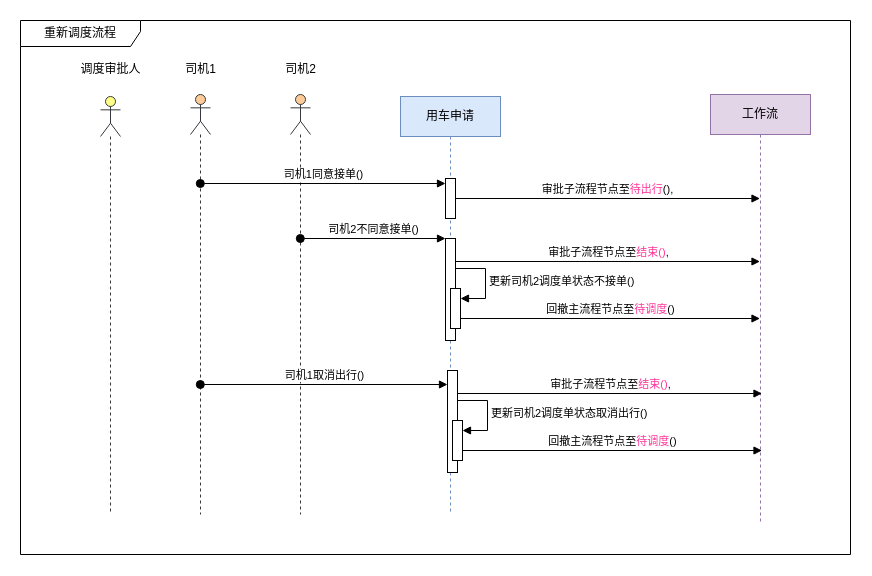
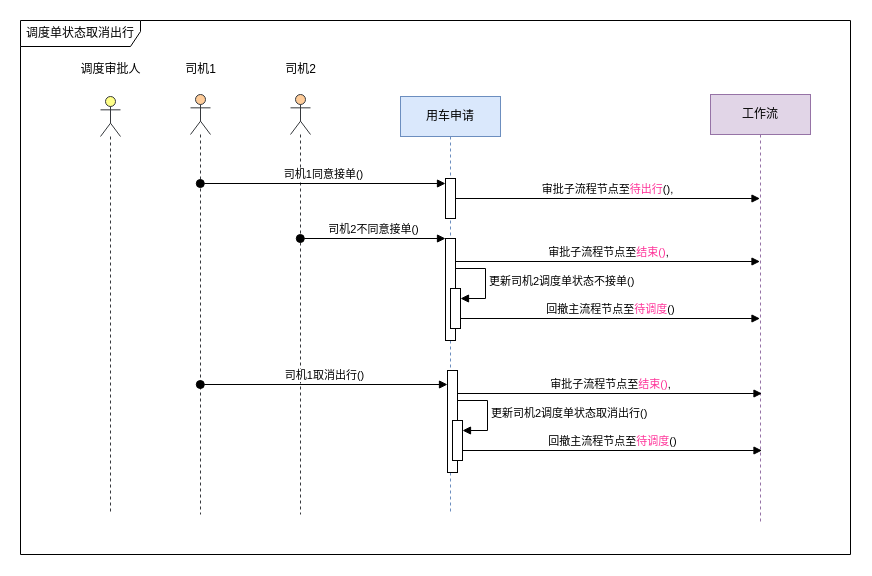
  <mxCell id="0" />
  <mxCell id="1" parent="0" />
  <mxCell id="2" value="" style="shape=umlLifeline;perimeter=lifelinePerimeter;whiteSpace=wrap;html=1;container=1;dropTarget=0;collapsible=0;recursiveResize=0;outlineConnect=0;portConstraint=eastwest;newEdgeStyle={&quot;curved&quot;:0,&quot;rounded&quot;:0};participant=umlActor;fillColor=#ffff88;strokeColor=#36393d;" vertex="1" parent="1"><mxGeometry x="100" y="96" width="20" height="418" as="geometry" /></mxCell>
  <mxCell id="3" value="调度审批人" style="text;html=1;align=center;verticalAlign=middle;resizable=0;points=[];autosize=1;strokeColor=none;fillColor=none;" vertex="1" parent="1"><mxGeometry x="70" y="54" width="80" height="30" as="geometry" /></mxCell>
  <mxCell id="4" value="" style="shape=umlLifeline;perimeter=lifelinePerimeter;whiteSpace=wrap;html=1;container=1;dropTarget=0;collapsible=0;recursiveResize=0;outlineConnect=0;portConstraint=eastwest;newEdgeStyle={&quot;curved&quot;:0,&quot;rounded&quot;:0};participant=umlActor;fillColor=#ffcc99;strokeColor=#36393d;" vertex="1" parent="1"><mxGeometry x="190" y="94" width="20" height="420" as="geometry" /></mxCell>
  <mxCell id="5" value="司机1" style="text;html=1;align=center;verticalAlign=middle;resizable=0;points=[];autosize=1;strokeColor=none;fillColor=none;" vertex="1" parent="1"><mxGeometry x="175" y="54" width="50" height="30" as="geometry" /></mxCell>
  <mxCell id="6" value="用车申请" style="shape=umlLifeline;perimeter=lifelinePerimeter;whiteSpace=wrap;html=1;container=1;dropTarget=0;collapsible=0;recursiveResize=0;outlineConnect=0;portConstraint=eastwest;newEdgeStyle={&quot;curved&quot;:0,&quot;rounded&quot;:0};fillColor=#dae8fc;strokeColor=#6c8ebf;" vertex="1" parent="1"><mxGeometry x="400" y="96" width="100" height="418" as="geometry" /></mxCell>
  <mxCell id="7" value="" style="html=1;points=[[0,0,0,0,5],[0,1,0,0,-5],[1,0,0,0,5],[1,1,0,0,-5]];perimeter=orthogonalPerimeter;outlineConnect=0;targetShapes=umlLifeline;portConstraint=eastwest;newEdgeStyle={&quot;curved&quot;:0,&quot;rounded&quot;:0};" vertex="1" parent="6"><mxGeometry x="45" y="82" width="10" height="40" as="geometry" /></mxCell>
  <mxCell id="8" value="" style="html=1;points=[[0,0,0,0,5],[0,1,0,0,-5],[1,0,0,0,5],[1,1,0,0,-5]];perimeter=orthogonalPerimeter;outlineConnect=0;targetShapes=umlLifeline;portConstraint=eastwest;newEdgeStyle={&quot;curved&quot;:0,&quot;rounded&quot;:0};" vertex="1" parent="6"><mxGeometry x="45" y="142" width="10" height="102" as="geometry" /></mxCell>
  <mxCell id="9" value="" style="html=1;points=[[0,0,0,0,5],[0,1,0,0,-5],[1,0,0,0,5],[1,1,0,0,-5]];perimeter=orthogonalPerimeter;outlineConnect=0;targetShapes=umlLifeline;portConstraint=eastwest;newEdgeStyle={&quot;curved&quot;:0,&quot;rounded&quot;:0};" vertex="1" parent="6"><mxGeometry x="50" y="192" width="10" height="40" as="geometry" /></mxCell>
  <mxCell id="10" value="更新司机2调度单状态不接单()" style="html=1;align=left;spacingLeft=2;endArrow=block;rounded=0;edgeStyle=orthogonalEdgeStyle;curved=0;rounded=0;" edge="1" target="9" parent="6"><mxGeometry relative="1" as="geometry"><mxPoint x="55" y="172" as="sourcePoint" /><Array as="points"><mxPoint x="85" y="202" /></Array></mxGeometry></mxCell>
  <mxCell id="11" value="" style="shape=umlLifeline;perimeter=lifelinePerimeter;whiteSpace=wrap;html=1;container=1;dropTarget=0;collapsible=0;recursiveResize=0;outlineConnect=0;portConstraint=eastwest;newEdgeStyle={&quot;curved&quot;:0,&quot;rounded&quot;:0};participant=umlActor;fillColor=#ffcc99;strokeColor=#36393d;" vertex="1" parent="1"><mxGeometry x="290" y="94" width="20" height="420" as="geometry" /></mxCell>
  <mxCell id="12" value="司机2" style="text;html=1;align=center;verticalAlign=middle;resizable=0;points=[];autosize=1;strokeColor=none;fillColor=none;" vertex="1" parent="1"><mxGeometry x="275" y="54" width="50" height="30" as="geometry" /></mxCell>
  <mxCell id="13" value="工作流" style="shape=umlLifeline;perimeter=lifelinePerimeter;whiteSpace=wrap;html=1;container=1;dropTarget=0;collapsible=0;recursiveResize=0;outlineConnect=0;portConstraint=eastwest;newEdgeStyle={&quot;curved&quot;:0,&quot;rounded&quot;:0};fillColor=#e1d5e7;strokeColor=#9673a6;" vertex="1" parent="1"><mxGeometry x="710" y="94" width="100" height="430" as="geometry" /></mxCell>
  <mxCell id="14" value="司机1同意接单()" style="html=1;verticalAlign=bottom;startArrow=oval;endArrow=block;startSize=8;curved=0;rounded=0;entryX=0;entryY=0;entryDx=0;entryDy=5;" edge="1" target="7" parent="1"><mxGeometry relative="1" as="geometry"><mxPoint x="199.81" y="183" as="sourcePoint" /></mxGeometry></mxCell>
  <mxCell id="15" value="审批子流程节点至&lt;font color=&quot;#ff3399&quot;&gt;待出行&lt;/font&gt;()," style="html=1;verticalAlign=bottom;endArrow=block;curved=0;rounded=0;" edge="1" parent="1" source="7"><mxGeometry width="80" relative="1" as="geometry"><mxPoint x="615" y="271" as="sourcePoint" /><mxPoint x="759.5" y="198" as="targetPoint" /></mxGeometry></mxCell>
  <mxCell id="16" value="司机2不同意接单()" style="html=1;verticalAlign=bottom;startArrow=oval;endArrow=block;startSize=8;curved=0;rounded=0;" edge="1" parent="1" target="8"><mxGeometry relative="1" as="geometry"><mxPoint x="299.81" y="238" as="sourcePoint" /><mxPoint x="605" y="323" as="targetPoint" /></mxGeometry></mxCell>
  <mxCell id="17" value="审批子流程节点至&lt;font color=&quot;#ff3399&quot;&gt;结束()&lt;/font&gt;," style="html=1;verticalAlign=bottom;endArrow=block;curved=0;rounded=0;" edge="1" parent="1"><mxGeometry x="0.002" width="80" relative="1" as="geometry"><mxPoint x="455" y="261" as="sourcePoint" /><mxPoint x="759.5" y="261" as="targetPoint" /><mxPoint as="offset" /></mxGeometry></mxCell>
  <mxCell id="18" value="回撤主流程节点至&lt;font color=&quot;#ff3399&quot;&gt;待调度&lt;/font&gt;()" style="html=1;verticalAlign=bottom;endArrow=block;curved=0;rounded=0;" edge="1" parent="1"><mxGeometry width="80" relative="1" as="geometry"><mxPoint x="460" y="318" as="sourcePoint" /><mxPoint x="759.5" y="318" as="targetPoint" /></mxGeometry></mxCell>
  <mxCell id="19" value="" style="html=1;points=[[0,0,0,0,5],[0,1,0,0,-5],[1,0,0,0,5],[1,1,0,0,-5]];perimeter=orthogonalPerimeter;outlineConnect=0;targetShapes=umlLifeline;portConstraint=eastwest;newEdgeStyle={&quot;curved&quot;:0,&quot;rounded&quot;:0};" vertex="1" parent="1"><mxGeometry x="447" y="370" width="10" height="102" as="geometry" /></mxCell>
  <mxCell id="20" value="" style="html=1;points=[[0,0,0,0,5],[0,1,0,0,-5],[1,0,0,0,5],[1,1,0,0,-5]];perimeter=orthogonalPerimeter;outlineConnect=0;targetShapes=umlLifeline;portConstraint=eastwest;newEdgeStyle={&quot;curved&quot;:0,&quot;rounded&quot;:0};" vertex="1" parent="1"><mxGeometry x="452" y="420" width="10" height="40" as="geometry" /></mxCell>
  <mxCell id="21" value="更新司机2调度单状态取消出行()" style="html=1;align=left;spacingLeft=2;endArrow=block;rounded=0;edgeStyle=orthogonalEdgeStyle;curved=0;rounded=0;" edge="1" parent="1" target="20"><mxGeometry relative="1" as="geometry"><mxPoint x="457" y="400" as="sourcePoint" /><Array as="points"><mxPoint x="487" y="430" /></Array></mxGeometry></mxCell>
  <mxCell id="22" value="司机1取消出行()" style="html=1;verticalAlign=bottom;startArrow=oval;endArrow=block;startSize=8;curved=0;rounded=0;" edge="1" parent="1"><mxGeometry relative="1" as="geometry"><mxPoint x="199.81" y="384" as="sourcePoint" /><mxPoint x="447" y="384" as="targetPoint" /></mxGeometry></mxCell>
  <mxCell id="23" value="审批子流程节点至&lt;font color=&quot;#ff3399&quot;&gt;结束()&lt;/font&gt;," style="html=1;verticalAlign=bottom;endArrow=block;curved=0;rounded=0;" edge="1" parent="1"><mxGeometry x="0.002" width="80" relative="1" as="geometry"><mxPoint x="457" y="393" as="sourcePoint" /><mxPoint x="761.5" y="393" as="targetPoint" /><mxPoint as="offset" /></mxGeometry></mxCell>
  <mxCell id="24" value="回撤主流程节点至&lt;font color=&quot;#ff3399&quot;&gt;待调度&lt;/font&gt;()" style="html=1;verticalAlign=bottom;endArrow=block;curved=0;rounded=0;" edge="1" parent="1"><mxGeometry width="80" relative="1" as="geometry"><mxPoint x="462" y="450" as="sourcePoint" /><mxPoint x="761.5" y="450" as="targetPoint" /></mxGeometry></mxCell>
- <mxCell id="25" value="重新调度流程" style="shape=umlFrame;whiteSpace=wrap;html=1;pointerEvents=0;width=120;height=26;" vertex="1" parent="1"><mxGeometry x="20" y="20" width="830" height="534" as="geometry" /></mxCell>
+ <mxCell id="25" value="调度单状态取消出行" style="shape=umlFrame;whiteSpace=wrap;html=1;pointerEvents=0;width=120;height=26;" vertex="1" parent="1"><mxGeometry x="20" y="20" width="830" height="534" as="geometry" /></mxCell>
